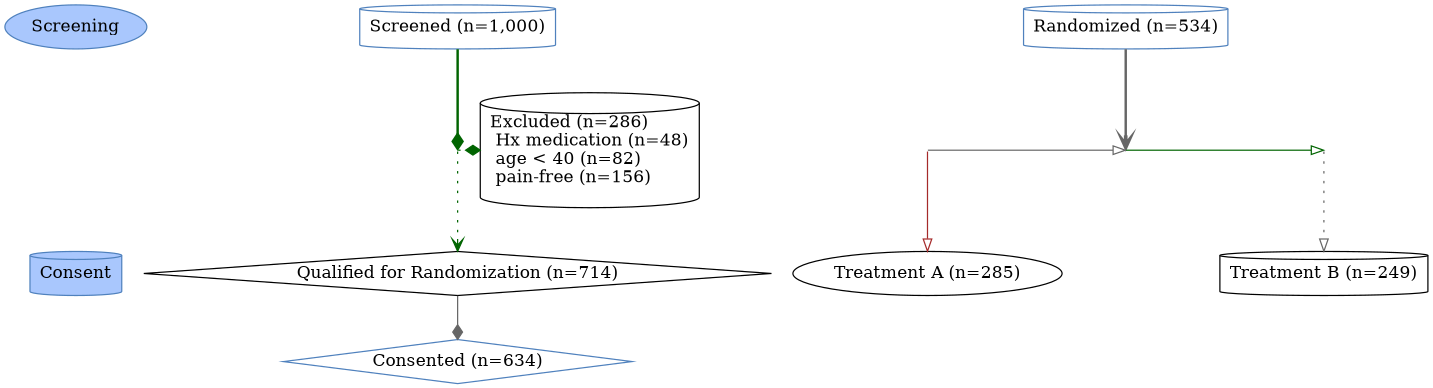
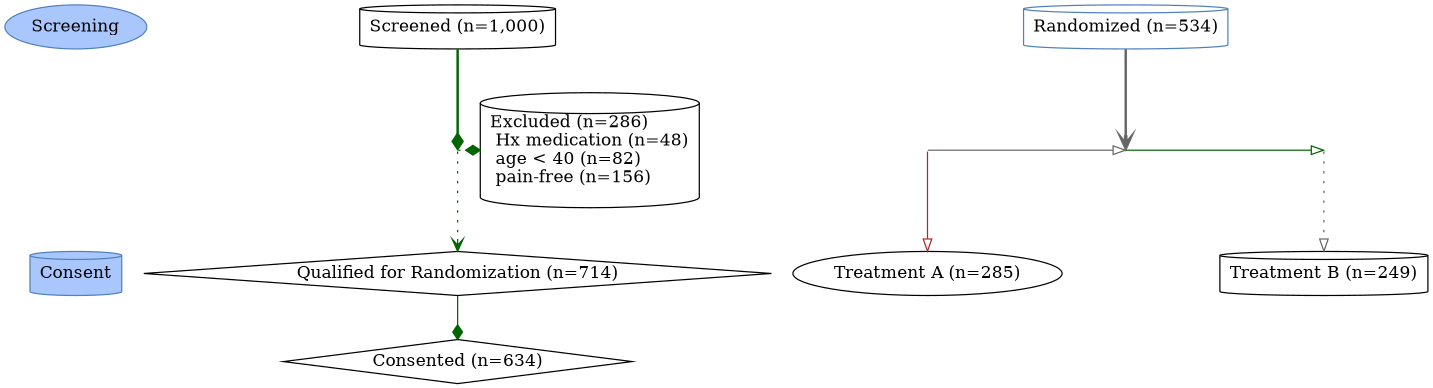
  digraph {
    node [shape=cylinder]
    edge [style=solid arrowhead=onormal color=darkgreen]
    n1 [color="#4F81BD" fillcolor="#A9C7FD" label=Screening shape=ellipse style="rounded,filled"]
-   n2 [label="Screened (n=1,000)" color="#4F81BD"]
+   n2 [label="Screened (n=1,000)"]
    n3 [label="Excluded (n=286)\l Hx medication (n=48)\l age < 40 (n=82)\l pain-free (n=156)\l"]
    P1 [shape=point style=invis width=0]
    n5 [color="#4F81BD" label="Randomized (n=534)"]
    n6 [color="#4F81BD" fillcolor="#A9C7FD" label=Consent style="rounded,filled"]
    n7 [label="Qualified for Randomization (n=714)" shape=diamond]
-   n8 [label="Consented (n=634)" shape=diamond color="#4F81BD"]
+   n8 [label="Consented (n=634)" shape=diamond]
    P2 [shape=point style=invis width=0]
    P3 [shape=point style=invis width=0]
    P4 [shape=point style=invis width=0]
    n12 [label="Treatment A (n=285)" shape=ellipse]
    n13 [label="Treatment B (n=249)"]
    subgraph sub_1 {
      rank=same
      rankdir=LR
      n1
      n2
    }
    subgraph sub_2 {
      rank=same
      rankdir=LR
      n3
      P1
    }
    subgraph sub_3 {
      rank=same
      rankdir=LR
      n5
    }
    subgraph sub_4 {
      rank=same
      rankdir=LR
      n6
      n7
    }
    subgraph sub_5 {
      rank=same
      rankdir=LR
      n8
    }
    subgraph sub_6 {
      rank=same
      rankdir=LR
      P2
      P3
      P4
    }
    subgraph sub_7 {
      rank=same
      rankdir=LR
      n12
      n13
    }
    n1 -> n6 [style=invis arrowhead="" color=""]
    n2 -> P1 [arrowhead=diamond style=bold]
    P1 -> n3 [arrowhead=diamond style=dotted]
    P1 -> n7 [arrowhead=vee style=dotted]
    n5 -> P3 [arrowhead=vee color=gray40 style=bold]
-   n7 -> n8 [arrowhead=diamond color=gray40]
+   n7 -> n8 [arrowhead=diamond]
    P2 -> P3 [color=gray40 minlen=9.0]
    P2 -> n12 [color=brown]
    P3 -> P4 [minlen=9.0]
    P4 -> n13 [color=gray40 style=dotted]
  }
